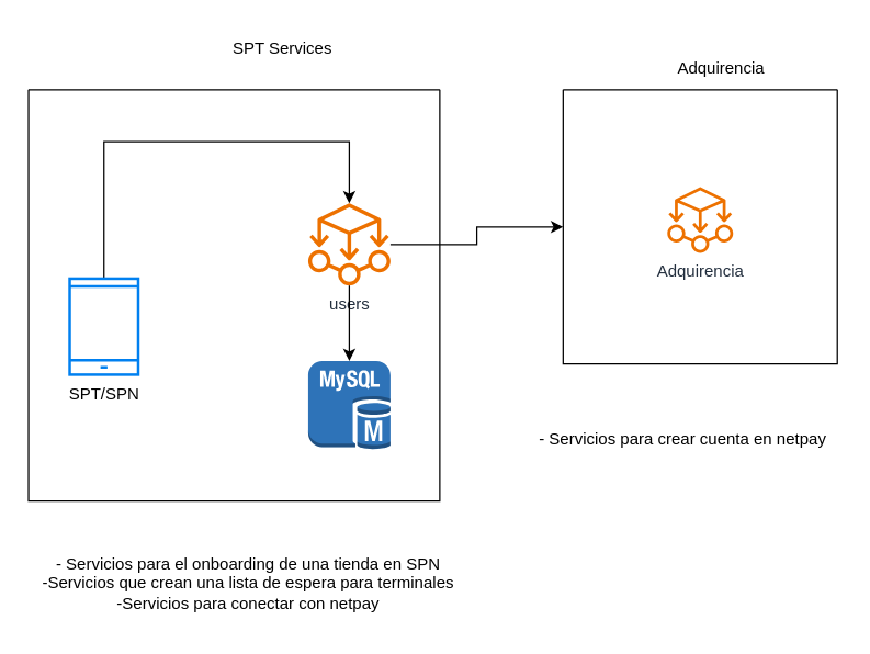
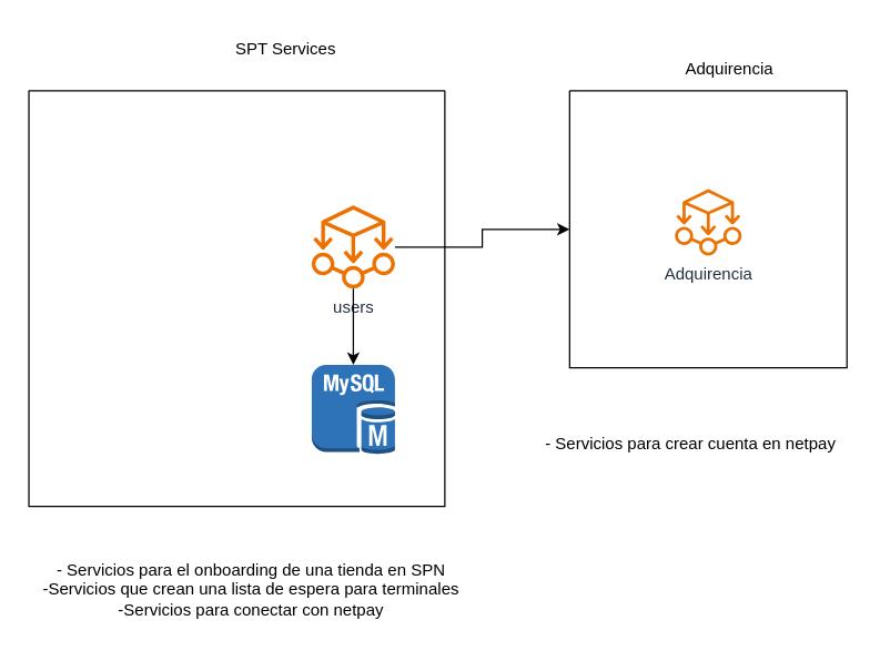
  <mxCell id="0" />
  <mxCell id="1" parent="0" />
  <mxCell id="2" value="" style="swimlane;startSize=0;" vertex="1" parent="1"><mxGeometry x="20" y="65" width="300" height="300" as="geometry"><mxRectangle x="220" y="140" width="50" height="40" as="alternateBounds" /></mxGeometry></mxCell>
- <mxCell id="3" style="edgeStyle=orthogonalEdgeStyle;rounded=0;orthogonalLoop=1;jettySize=auto;html=1;" edge="1" parent="2" source="4" target="5"><mxGeometry relative="1" as="geometry"><Array as="points"><mxPoint x="55" y="37.75" /><mxPoint x="234" y="37.75" /></Array></mxGeometry></mxCell>
- <mxCell id="4" value="SPT/SPN" style="html=1;verticalLabelPosition=bottom;align=center;labelBackgroundColor=#ffffff;verticalAlign=top;strokeWidth=2;strokeColor=#0080F0;shadow=0;dashed=0;shape=mxgraph.ios7.icons.smartphone;" vertex="1" parent="2"><mxGeometry x="30" y="137.75" width="50" height="70" as="geometry" /></mxCell>
  <mxCell id="5" value="users" style="sketch=0;outlineConnect=0;fontColor=#232F3E;gradientColor=none;fillColor=#ED7100;strokeColor=none;dashed=0;verticalLabelPosition=bottom;verticalAlign=top;align=center;html=1;fontSize=12;fontStyle=0;aspect=fixed;pointerEvents=1;shape=mxgraph.aws4.ec2_aws_microservice_extractor_for_net;" vertex="1" parent="2"><mxGeometry x="204" y="82.75" width="60" height="60" as="geometry" /></mxCell>
  <mxCell id="6" value="" style="outlineConnect=0;dashed=0;verticalLabelPosition=bottom;verticalAlign=top;align=center;html=1;shape=mxgraph.aws3.mysql_db_instance;fillColor=#2E73B8;gradientColor=none;" vertex="1" parent="2"><mxGeometry x="204" y="197.75" width="60" height="64.5" as="geometry" /></mxCell>
  <mxCell id="7" style="edgeStyle=orthogonalEdgeStyle;rounded=0;orthogonalLoop=1;jettySize=auto;html=1;" edge="1" parent="2" source="5" target="6"><mxGeometry relative="1" as="geometry" /></mxCell>
  <mxCell id="8" value="SPT Services" style="text;html=1;align=center;verticalAlign=middle;resizable=0;points=[];autosize=1;strokeColor=none;fillColor=none;" vertex="1" parent="1"><mxGeometry x="155" y="20" width="100" height="30" as="geometry" /></mxCell>
  <mxCell id="9" value="" style="swimlane;startSize=0;" vertex="1" parent="1"><mxGeometry x="410" y="65" width="200" height="200" as="geometry" /></mxCell>
  <mxCell id="10" value="Adquirencia&lt;div&gt;&lt;br&gt;&lt;/div&gt;" style="sketch=0;outlineConnect=0;fontColor=#232F3E;gradientColor=none;fillColor=#ED7100;strokeColor=none;dashed=0;verticalLabelPosition=bottom;verticalAlign=top;align=center;html=1;fontSize=12;fontStyle=0;aspect=fixed;pointerEvents=1;shape=mxgraph.aws4.ec2_aws_microservice_extractor_for_net;" vertex="1" parent="9"><mxGeometry x="76" y="71" width="48" height="48" as="geometry" /></mxCell>
  <mxCell id="11" style="edgeStyle=orthogonalEdgeStyle;rounded=0;orthogonalLoop=1;jettySize=auto;html=1;" edge="1" parent="1" source="5" target="9"><mxGeometry relative="1" as="geometry" /></mxCell>
  <mxCell id="12" value="Adquirencia" style="text;html=1;align=center;verticalAlign=middle;resizable=0;points=[];autosize=1;strokeColor=none;fillColor=none;" vertex="1" parent="1"><mxGeometry x="480" y="35" width="90" height="30" as="geometry" /></mxCell>
  <mxCell id="13" value="- Servicios para el onboarding de una tienda en SPN&lt;div&gt;-Servicios que crean una lista de espera para terminales&lt;/div&gt;&lt;div&gt;-Servicios para conectar con netpay&lt;/div&gt;" style="text;html=1;align=center;verticalAlign=middle;resizable=0;points=[];autosize=1;strokeColor=none;fillColor=none;" vertex="1" parent="1"><mxGeometry x="20" y="395" width="320" height="60" as="geometry" /></mxCell>
  <mxCell id="14" value="- Servicios para crear cuenta en netpay" style="text;html=1;align=center;verticalAlign=middle;resizable=0;points=[];autosize=1;strokeColor=none;fillColor=none;" vertex="1" parent="1"><mxGeometry x="382" y="305" width="230" height="30" as="geometry" /></mxCell>
